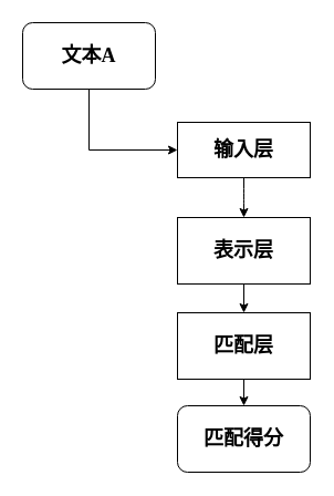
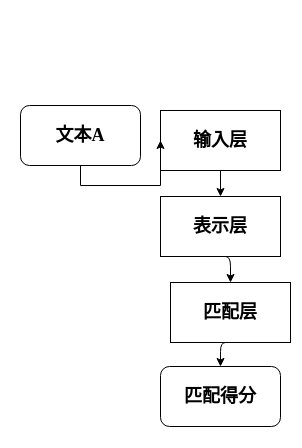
  <mxCell id="0" />
  <mxCell id="1" parent="0" />
  <mxCell id="2" style="edgeStyle=orthogonalEdgeStyle;orthogonalLoop=1;jettySize=auto;html=1;exitX=0.5;exitY=1;exitDx=0;exitDy=0;entryX=0.5;entryY=0;entryDx=0;entryDy=0;shadow=0;" edge="1" parent="1" source="3" target="8"><mxGeometry relative="1" as="geometry" /></mxCell>
- <mxCell id="3" value="&lt;b&gt;&lt;font style=&quot;font-size: 18px&quot;&gt;匹配层&lt;/font&gt;&lt;/b&gt;" style="whiteSpace=wrap;html=1;shadow=0;" vertex="1" parent="1"><mxGeometry x="160" y="282" width="120" height="60" as="geometry" /></mxCell>
+ <mxCell id="3" value="&lt;b&gt;&lt;font style=&quot;font-size: 18px&quot;&gt;匹配层&lt;/font&gt;&lt;/b&gt;" style="whiteSpace=wrap;html=1;shadow=0;" vertex="1" parent="1"><mxGeometry x="170" y="282" width="120" height="60" as="geometry" /></mxCell>
  <mxCell id="4" style="edgeStyle=orthogonalEdgeStyle;orthogonalLoop=1;jettySize=auto;html=1;exitX=0.5;exitY=1;exitDx=0;exitDy=0;shadow=0;" edge="1" parent="1" source="5" target="7"><mxGeometry relative="1" as="geometry" /></mxCell>
- <mxCell id="5" value="&lt;font style=&quot;font-size: 18px&quot;&gt;输入层&lt;/font&gt;" style="whiteSpace=wrap;html=1;shadow=0;labelBackgroundColor=none;labelBorderColor=none;fontStyle=1" vertex="1" parent="1"><mxGeometry x="160" y="110" width="120" height="50" as="geometry" /></mxCell>
+ <mxCell id="5" value="&lt;font style=&quot;font-size: 18px&quot;&gt;输入层&lt;/font&gt;" style="whiteSpace=wrap;html=1;shadow=0;labelBackgroundColor=none;labelBorderColor=none;fontStyle=1" vertex="1" parent="1"><mxGeometry x="160" y="110" width="120" height="60" as="geometry" /></mxCell>
  <mxCell id="6" style="edgeStyle=orthogonalEdgeStyle;orthogonalLoop=1;jettySize=auto;html=1;exitX=0.5;exitY=1;exitDx=0;exitDy=0;entryX=0.5;entryY=0;entryDx=0;entryDy=0;shadow=0;" edge="1" parent="1" source="7" target="3"><mxGeometry relative="1" as="geometry" /></mxCell>
  <mxCell id="7" value="&lt;b&gt;&lt;font style=&quot;font-size: 18px&quot;&gt;表示层&lt;/font&gt;&lt;/b&gt;" style="whiteSpace=wrap;html=1;shadow=0;" vertex="1" parent="1"><mxGeometry x="160" y="196" width="120" height="60" as="geometry" /></mxCell>
  <mxCell id="8" value="&lt;b&gt;&lt;font style=&quot;font-size: 18px&quot; face=&quot;微软雅黑&quot;&gt;匹配得分&lt;/font&gt;&lt;/b&gt;" style="whiteSpace=wrap;html=1;shadow=0;rounded=1;" vertex="1" parent="1"><mxGeometry x="160" y="366" width="120" height="60" as="geometry" /></mxCell>
  <mxCell id="9" style="edgeStyle=orthogonalEdgeStyle;orthogonalLoop=1;jettySize=auto;html=1;exitX=0.5;exitY=1;exitDx=0;exitDy=0;entryX=0;entryY=0.5;entryDx=0;entryDy=0;shadow=0;rounded=0;" edge="1" parent="1" source="10" target="5"><mxGeometry relative="1" as="geometry" /></mxCell>
- <mxCell id="10" value="&lt;font face=&quot;微软雅黑&quot; style=&quot;font-size: 18px&quot;&gt;&lt;b&gt;文本A&lt;/b&gt;&lt;/font&gt;" style="whiteSpace=wrap;html=1;shadow=0;rounded=1;" vertex="1" parent="1"><mxGeometry x="20" y="20" width="120" height="60" as="geometry" /></mxCell>
+ <mxCell id="10" value="&lt;font face=&quot;微软雅黑&quot; style=&quot;font-size: 18px&quot;&gt;&lt;b&gt;文本A&lt;/b&gt;&lt;/font&gt;" style="whiteSpace=wrap;html=1;shadow=0;rounded=1;" vertex="1" parent="1"><mxGeometry x="20" y="105" width="120" height="60" as="geometry" /></mxCell>
